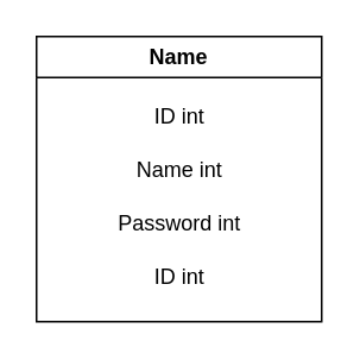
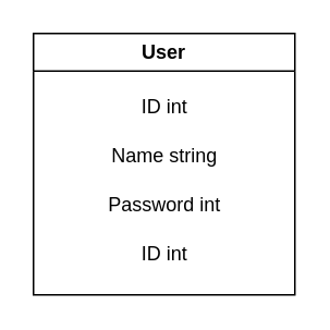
  <mxCell id="0" />
  <mxCell id="1" parent="0" />
- <mxCell id="2" value="Name" style="swimlane;whiteSpace=wrap;html=1;" vertex="1" parent="1"><mxGeometry x="20" y="20" width="160" height="160" as="geometry" /></mxCell>
+ <mxCell id="2" value="User" style="swimlane;whiteSpace=wrap;html=1;" vertex="1" parent="1"><mxGeometry x="20" y="20" width="160" height="160" as="geometry" /></mxCell>
  <mxCell id="3" value="ID int" style="text;html=1;align=center;verticalAlign=middle;resizable=0;points=[];autosize=1;strokeColor=none;fillColor=none;" vertex="1" parent="2"><mxGeometry x="50" y="30" width="60" height="30" as="geometry" /></mxCell>
- <mxCell id="4" value="Name int" style="text;html=1;align=center;verticalAlign=middle;resizable=0;points=[];autosize=1;strokeColor=none;fillColor=none;" vertex="1" parent="2"><mxGeometry x="35" y="60" width="90" height="30" as="geometry" /></mxCell>
+ <mxCell id="4" value="Name string" style="text;html=1;align=center;verticalAlign=middle;resizable=0;points=[];autosize=1;strokeColor=none;fillColor=none;" vertex="1" parent="2"><mxGeometry x="35" y="60" width="90" height="30" as="geometry" /></mxCell>
  <mxCell id="5" value="Password int" style="text;html=1;align=center;verticalAlign=middle;resizable=0;points=[];autosize=1;strokeColor=none;fillColor=none;" vertex="1" parent="2"><mxGeometry x="20" y="90" width="120" height="30" as="geometry" /></mxCell>
  <mxCell id="6" value="ID int" style="text;html=1;align=center;verticalAlign=middle;resizable=0;points=[];autosize=1;strokeColor=none;fillColor=none;" vertex="1" parent="2"><mxGeometry x="50" y="120" width="60" height="30" as="geometry" /></mxCell>
